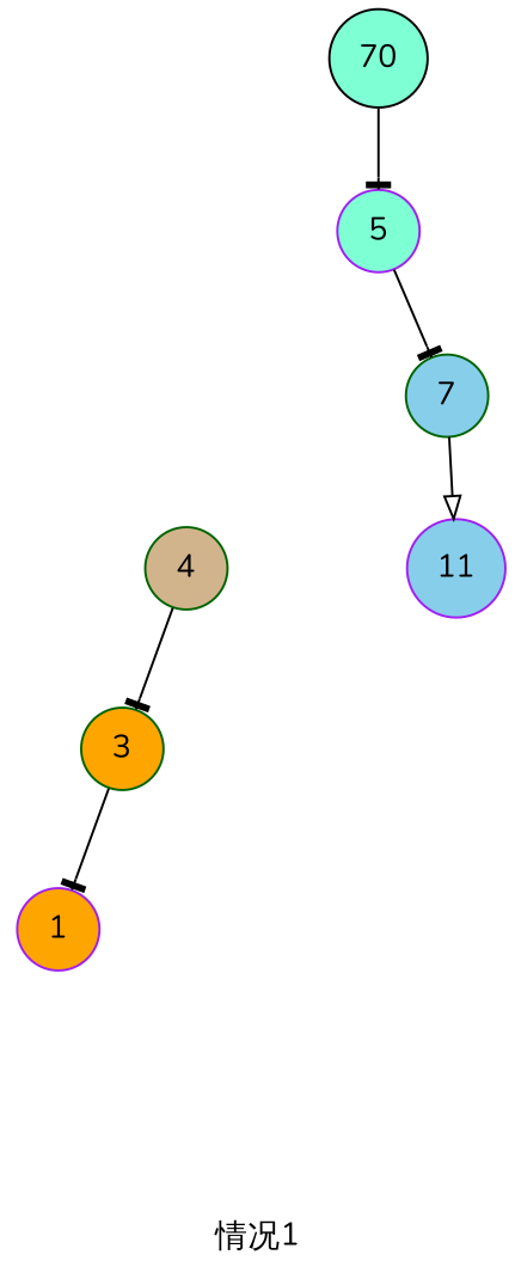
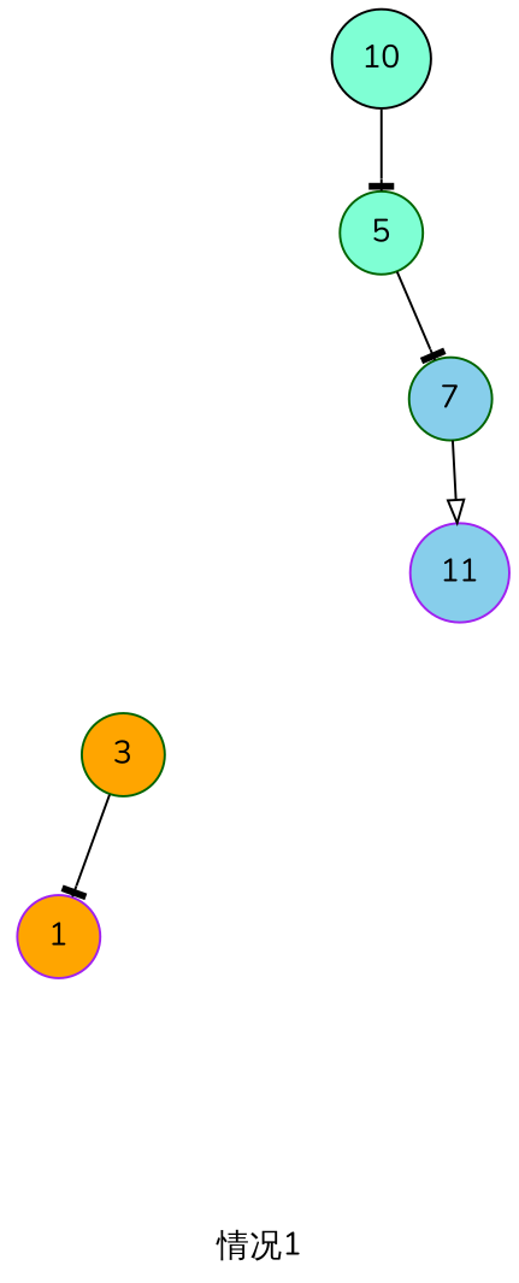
  digraph {
    fontname=Nunito
    label="情况1"
    node [fontname=Nunito shape=circle style=filled]
    edge [fontname=Nunito style=invis]
-   n1 [color=black fillcolor=aquamarine label=70]
-   n2 [color=purple fillcolor=aquamarine label=5]
+   n1 [color=black fillcolor=aquamarine label=10]
+   n2 [color=darkgreen fillcolor=aquamarine label=5]
    n3 [label=5 style=invis]
    n4 [color=darkgreen fillcolor=skyblue label=7]
    n5 [color=purple fillcolor=skyblue label=11]
-   n6 [color=darkgreen fillcolor=tan label=4]
    44 [style=invis]
    n8 [color=darkgreen fillcolor=orange label=3]
    66 [style=invis]
    n10 [color=purple fillcolor=orange label=1]
    77 [style=invis]
    88 [style=invis]
    n1 -> n2 [arrowhead=tee style=""]
    n2 -> n3
    n2 -> n4 [arrowhead=tee style=""]
-   n3 -> n6
    n3 -> 44
    n4 -> n5 [arrowhead=onormal style=""]
-   n6 -> n8 [arrowhead=tee style=""]
-   n6 -> 66
    n8 -> n10 [arrowhead=tee style=""]
    n8 -> 77
    n10 -> 88
  }
